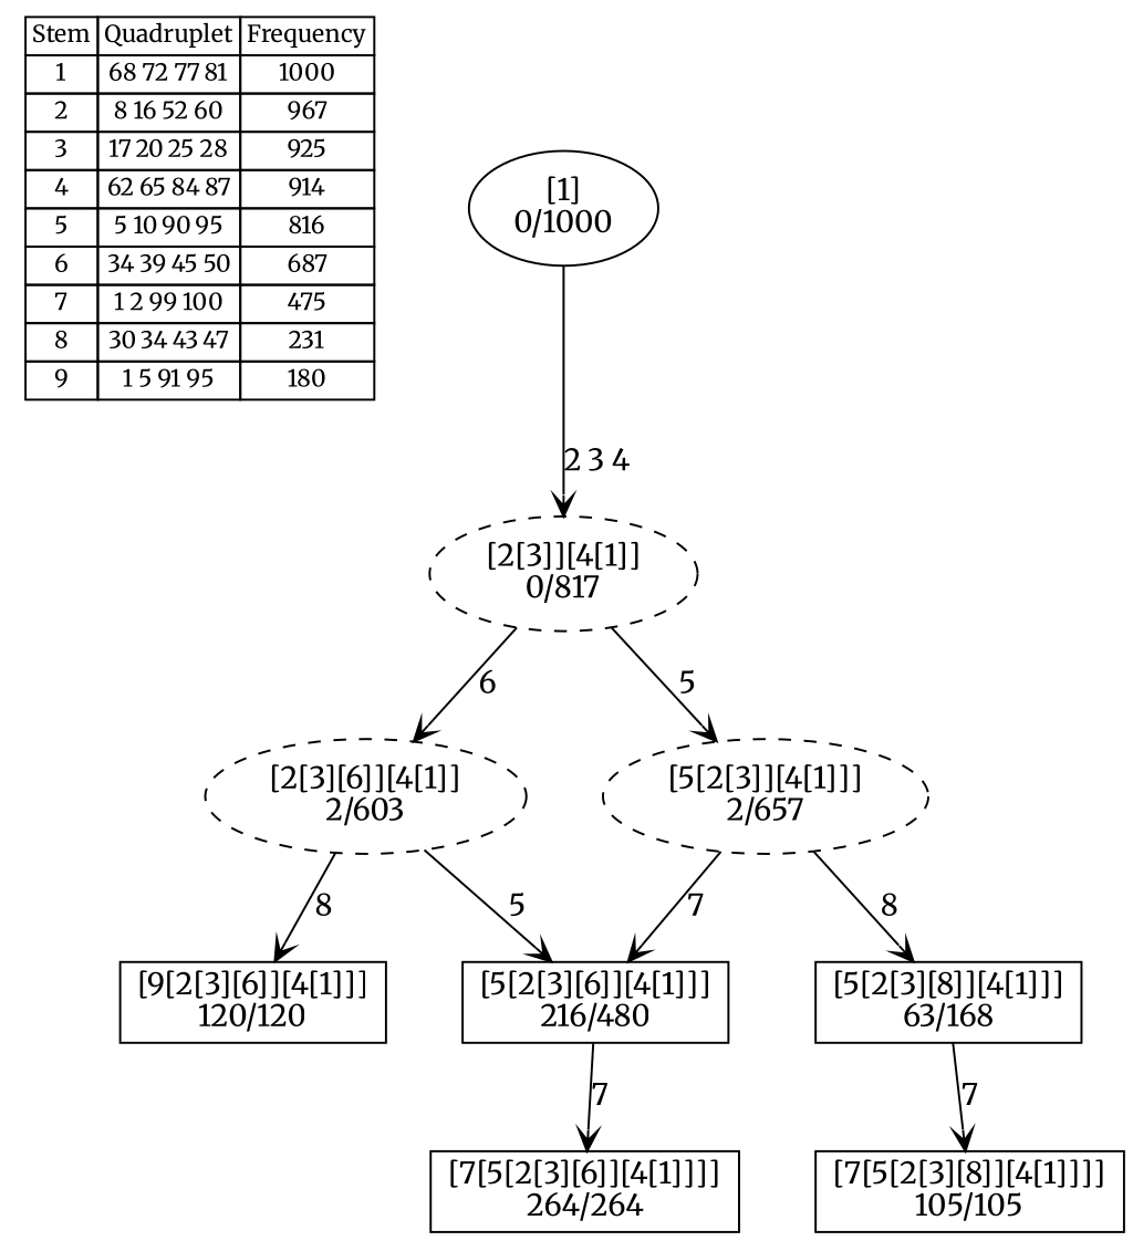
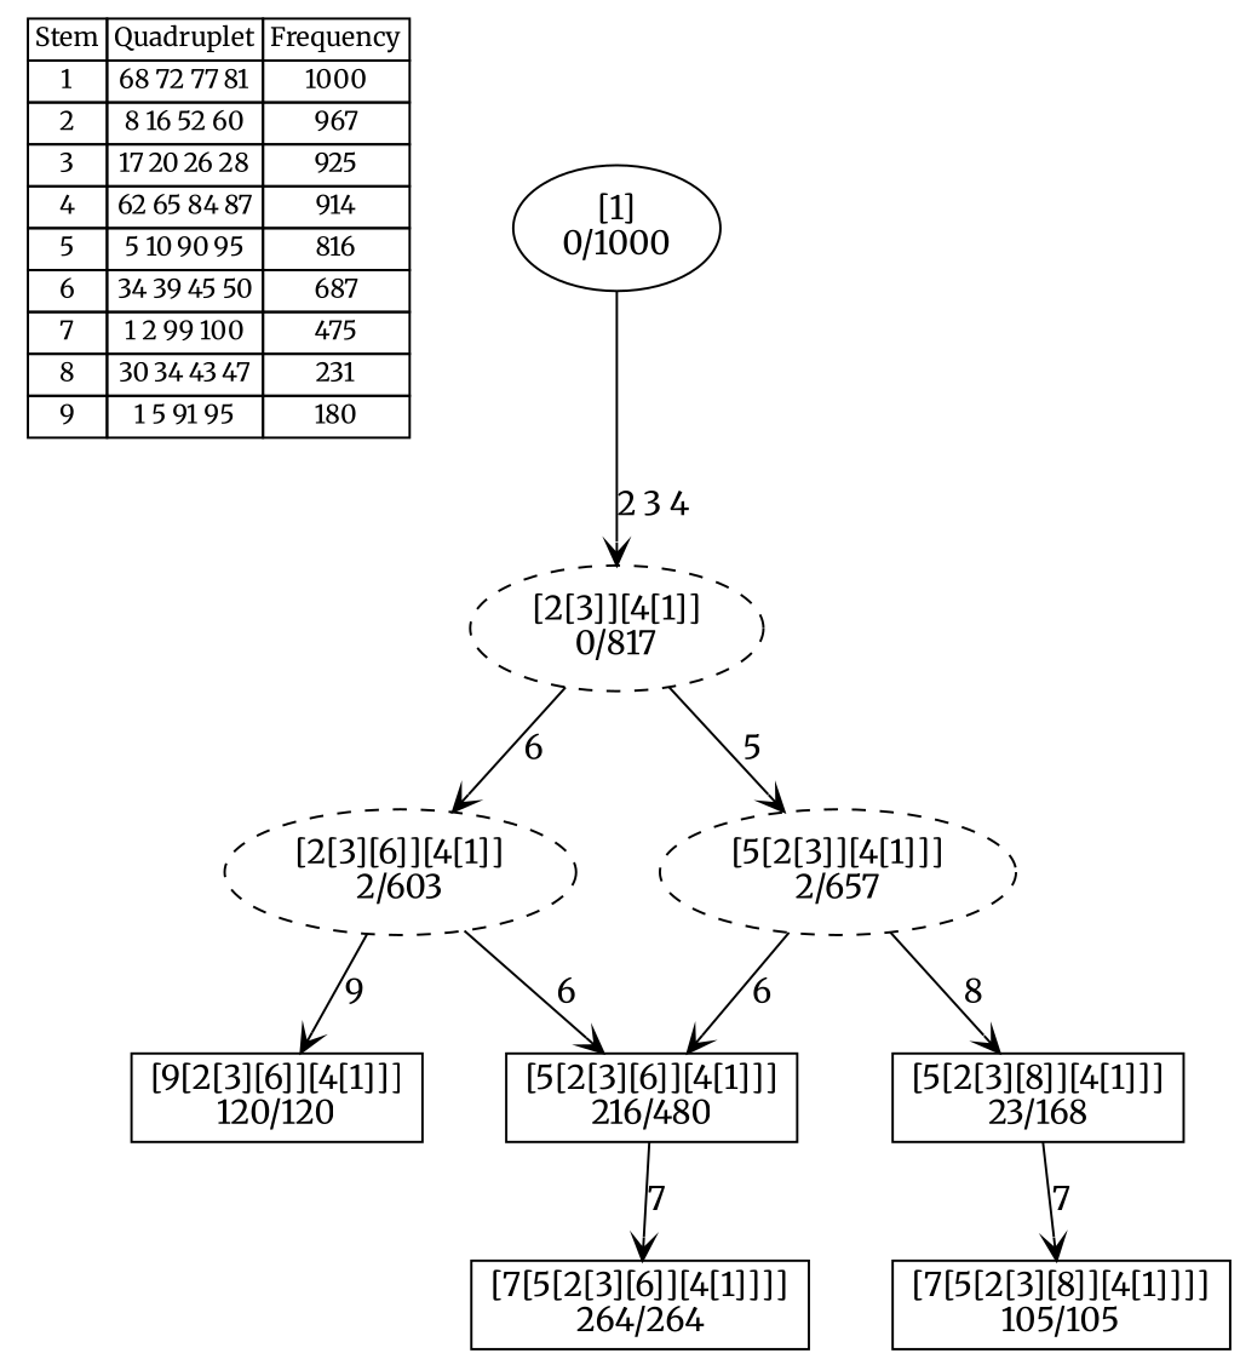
  digraph {
    fontname=Merriweather
    nodesep=0.5
    node [fontname=Merriweather shape=box]
    edge [arrowhead=vee fontname=Merriweather]
-   n1 [fontsize=11 label=< <table border="0" cellborder="1" cellspacing="0"><tr><td>Stem</td><td>Quadruplet</td><td>Frequency</td></tr> <tr><td>1</td><td>68 72 77 81</td><td>1000</td></tr> <tr><td>2</td><td>8 16 52 60</td><td>967</td></tr> <tr><td>3</td><td>17 20 25 28</td><td>925</td></tr> <tr><td>4</td><td>62 65 84 87</td><td>914</td></tr> <tr><td>5</td><td>5 10 90 95</td><td>816</td></tr> <tr><td>6</td><td>34 39 45 50</td><td>687</td></tr> <tr><td>7</td><td>1 2 99 100</td><td>475</td></tr> <tr><td>8</td><td>30 34 43 47</td><td>231</td></tr> <tr><td>9</td><td>1 5 91 95</td><td>180</td></tr> </table>> shape=plaintext]
+   n1 [fontsize=11 label=< <table border="0" cellborder="1" cellspacing="0"><tr><td>Stem</td><td>Quadruplet</td><td>Frequency</td></tr> <tr><td>1</td><td>68 72 77 81</td><td>1000</td></tr> <tr><td>2</td><td>8 16 52 60</td><td>967</td></tr> <tr><td>3</td><td>17 20 26 28</td><td>925</td></tr> <tr><td>4</td><td>62 65 84 87</td><td>914</td></tr> <tr><td>5</td><td>5 10 90 95</td><td>816</td></tr> <tr><td>6</td><td>34 39 45 50</td><td>687</td></tr> <tr><td>7</td><td>1 2 99 100</td><td>475</td></tr> <tr><td>8</td><td>30 34 43 47</td><td>231</td></tr> <tr><td>9</td><td>1 5 91 95</td><td>180</td></tr> </table>> shape=plaintext]
    n2 [label="[7[5[2[3][6]][4[1]]]]\n264/264"]
    n3 [label="[5[2[3][6]][4[1]]]\n216/480"]
    n4 [label="[9[2[3][6]][4[1]]]\n120/120"]
    n5 [label="[7[5[2[3][8]][4[1]]]]\n105/105"]
-   n6 [label="[5[2[3][8]][4[1]]]\n63/168"]
+   n6 [label="[5[2[3][8]][4[1]]]\n23/168"]
    n7 [label="[2[3][6]][4[1]]\n2/603" style=dashed shape=""]
    n8 [label="[5[2[3]][4[1]]]\n2/657" style=dashed shape=""]
    n9 [label="[2[3]][4[1]]\n0/817" style=dashed shape=""]
    n10 [label="[1]\n0/1000" shape=""]
    n3 -> n2 [label="7 "]
    n6 -> n5 [label="7 "]
-   n7 -> n3 [label="5 "]
-   n7 -> n4 [label="8 "]
-   n8 -> n3 [label="7 "]
+   n7 -> n3 [label="6 "]
+   n7 -> n4 [label="9 "]
+   n8 -> n3 [label="6 "]
    n8 -> n6 [label="8 "]
    n9 -> n7 [label="6 "]
    n9 -> n8 [label="5 "]
    n10 -> n9 [label="2 3 4 "]
  }
